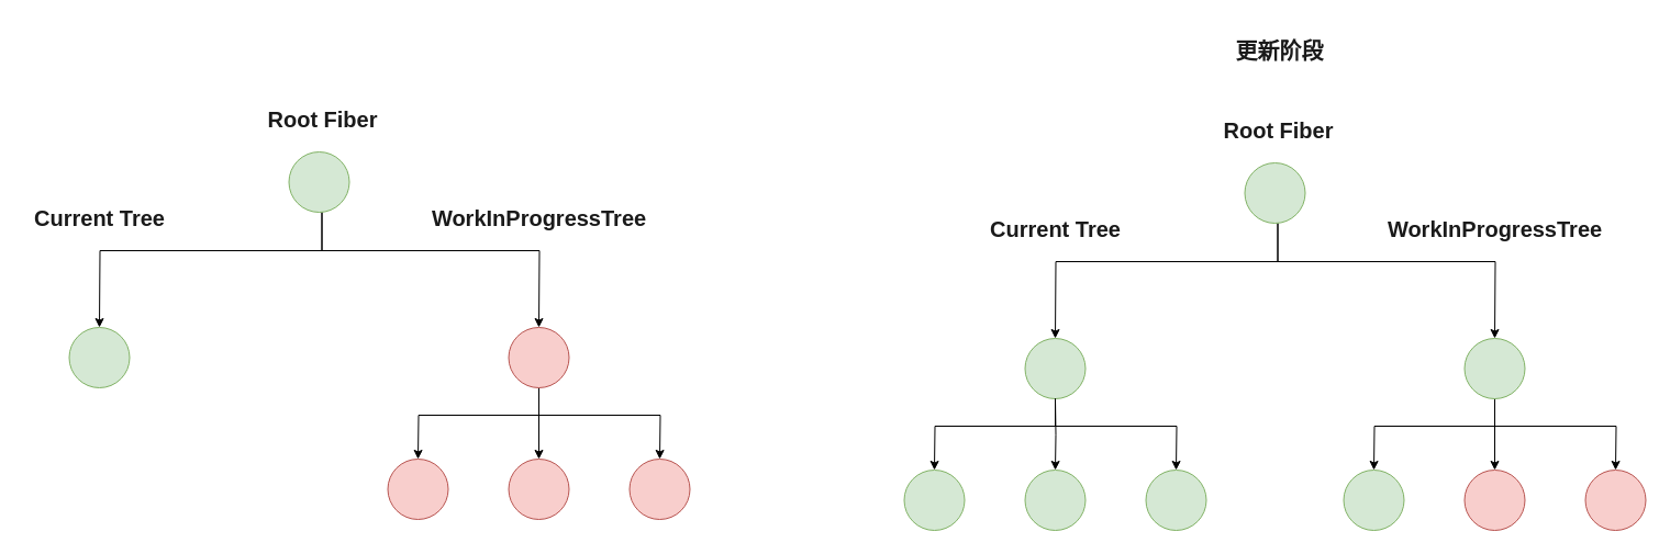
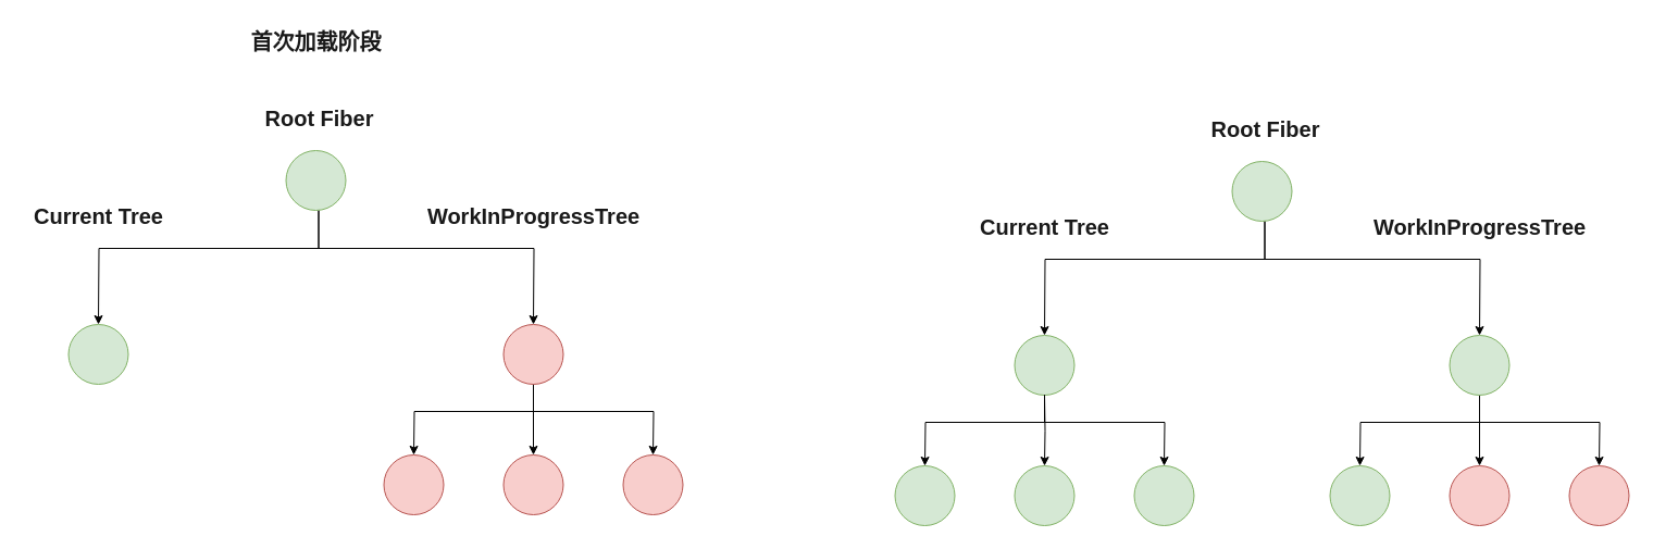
  <mxCell id="0" />
  <mxCell id="1" parent="0" />
  <mxCell id="2" style="edgeStyle=orthogonalEdgeStyle;rounded=0;orthogonalLoop=1;jettySize=auto;html=1;fontColor=#5C5C5C;" edge="1" parent="1" source="4" target="5"><mxGeometry relative="1" as="geometry"><Array as="points"><mxPoint x="292.5" y="228" /><mxPoint x="90.5" y="228" /></Array></mxGeometry></mxCell>
  <mxCell id="3" style="edgeStyle=orthogonalEdgeStyle;rounded=0;orthogonalLoop=1;jettySize=auto;html=1;fontColor=#5C5C5C;" edge="1" parent="1" source="4" target="9"><mxGeometry relative="1" as="geometry"><Array as="points"><mxPoint x="292.5" y="228" /><mxPoint x="490.5" y="228" /></Array></mxGeometry></mxCell>
  <mxCell id="4" value="" style="ellipse;whiteSpace=wrap;html=1;aspect=fixed;fillColor=#d5e8d4;strokeColor=#82b366;" vertex="1" parent="1"><mxGeometry x="262.5" y="138" width="55" height="55" as="geometry" /></mxCell>
  <mxCell id="5" value="" style="ellipse;whiteSpace=wrap;html=1;aspect=fixed;fillColor=#d5e8d4;strokeColor=#82b366;" vertex="1" parent="1"><mxGeometry x="62.5" y="298" width="55" height="55" as="geometry" /></mxCell>
  <mxCell id="6" style="edgeStyle=orthogonalEdgeStyle;rounded=0;orthogonalLoop=1;jettySize=auto;html=1;fontSize=20;fontColor=#5C5C5C;" edge="1" parent="1" source="9" target="11"><mxGeometry relative="1" as="geometry"><Array as="points"><mxPoint x="490.5" y="378" /><mxPoint x="380.5" y="378" /></Array></mxGeometry></mxCell>
  <mxCell id="7" style="edgeStyle=orthogonalEdgeStyle;rounded=0;orthogonalLoop=1;jettySize=auto;html=1;fontSize=20;fontColor=#5C5C5C;" edge="1" parent="1" source="9" target="10"><mxGeometry relative="1" as="geometry" /></mxCell>
  <mxCell id="8" style="edgeStyle=orthogonalEdgeStyle;rounded=0;orthogonalLoop=1;jettySize=auto;html=1;fontSize=20;fontColor=#5C5C5C;" edge="1" parent="1" source="9" target="12"><mxGeometry relative="1" as="geometry"><Array as="points"><mxPoint x="490.5" y="378" /><mxPoint x="600.5" y="378" /></Array></mxGeometry></mxCell>
  <mxCell id="9" value="" style="ellipse;whiteSpace=wrap;html=1;aspect=fixed;fillColor=#f8cecc;strokeColor=#b85450;" vertex="1" parent="1"><mxGeometry x="462.5" y="298" width="55" height="55" as="geometry" /></mxCell>
  <mxCell id="10" value="" style="ellipse;whiteSpace=wrap;html=1;aspect=fixed;fillColor=#f8cecc;strokeColor=#b85450;" vertex="1" parent="1"><mxGeometry x="462.5" y="418" width="55" height="55" as="geometry" /></mxCell>
  <mxCell id="11" value="" style="ellipse;whiteSpace=wrap;html=1;aspect=fixed;fillColor=#f8cecc;strokeColor=#b85450;" vertex="1" parent="1"><mxGeometry x="352.5" y="418" width="55" height="55" as="geometry" /></mxCell>
  <mxCell id="12" value="" style="ellipse;whiteSpace=wrap;html=1;aspect=fixed;fillColor=#f8cecc;strokeColor=#b85450;" vertex="1" parent="1"><mxGeometry x="572.5" y="418" width="55" height="55" as="geometry" /></mxCell>
  <mxCell id="13" value="Root Fiber" style="text;html=1;resizable=0;autosize=1;align=center;verticalAlign=middle;points=[];fillColor=none;strokeColor=none;rounded=0;fontColor=#1A1A1A;fontSize=20;fontStyle=1" vertex="1" parent="1"><mxGeometry x="232.5" y="88" width="120" height="40" as="geometry" /></mxCell>
  <mxCell id="14" value="Current Tree" style="text;html=1;resizable=0;autosize=1;align=center;verticalAlign=middle;points=[];fillColor=none;strokeColor=none;rounded=0;fontColor=#1A1A1A;fontSize=20;fontStyle=1" vertex="1" parent="1"><mxGeometry x="20" y="178" width="140" height="40" as="geometry" /></mxCell>
  <mxCell id="15" value="WorkInProgressTree" style="text;html=1;resizable=0;autosize=1;align=center;verticalAlign=middle;points=[];fillColor=none;strokeColor=none;rounded=0;fontColor=#1A1A1A;fontSize=20;fontStyle=1" vertex="1" parent="1"><mxGeometry x="380" y="178" width="220" height="40" as="geometry" /></mxCell>
  <mxCell id="16" style="edgeStyle=orthogonalEdgeStyle;rounded=0;orthogonalLoop=1;jettySize=auto;html=1;fontColor=#5C5C5C;" edge="1" parent="1" source="18" target="19"><mxGeometry relative="1" as="geometry"><Array as="points"><mxPoint x="1162.5" y="238" /><mxPoint x="960.5" y="238" /></Array></mxGeometry></mxCell>
  <mxCell id="17" style="edgeStyle=orthogonalEdgeStyle;rounded=0;orthogonalLoop=1;jettySize=auto;html=1;fontColor=#5C5C5C;" edge="1" parent="1" source="18" target="23"><mxGeometry relative="1" as="geometry"><Array as="points"><mxPoint x="1162.5" y="238" /><mxPoint x="1360.5" y="238" /></Array></mxGeometry></mxCell>
  <mxCell id="18" value="" style="ellipse;whiteSpace=wrap;html=1;aspect=fixed;fillColor=#d5e8d4;strokeColor=#82b366;" vertex="1" parent="1"><mxGeometry x="1132.5" y="148" width="55" height="55" as="geometry" /></mxCell>
  <mxCell id="19" value="" style="ellipse;whiteSpace=wrap;html=1;aspect=fixed;fillColor=#d5e8d4;strokeColor=#82b366;" vertex="1" parent="1"><mxGeometry x="932.5" y="308" width="55" height="55" as="geometry" /></mxCell>
  <mxCell id="20" style="edgeStyle=orthogonalEdgeStyle;rounded=0;orthogonalLoop=1;jettySize=auto;html=1;fontSize=20;fontColor=#5C5C5C;" edge="1" parent="1" source="23" target="25"><mxGeometry relative="1" as="geometry"><Array as="points"><mxPoint x="1360.5" y="388" /><mxPoint x="1250.5" y="388" /></Array></mxGeometry></mxCell>
  <mxCell id="21" style="edgeStyle=orthogonalEdgeStyle;rounded=0;orthogonalLoop=1;jettySize=auto;html=1;fontSize=20;fontColor=#5C5C5C;" edge="1" parent="1" source="23" target="24"><mxGeometry relative="1" as="geometry" /></mxCell>
  <mxCell id="22" style="edgeStyle=orthogonalEdgeStyle;rounded=0;orthogonalLoop=1;jettySize=auto;html=1;fontSize=20;fontColor=#5C5C5C;" edge="1" parent="1" source="23" target="26"><mxGeometry relative="1" as="geometry"><Array as="points"><mxPoint x="1360.5" y="388" /><mxPoint x="1470.5" y="388" /></Array></mxGeometry></mxCell>
  <mxCell id="23" value="" style="ellipse;whiteSpace=wrap;html=1;aspect=fixed;fillColor=#d5e8d4;strokeColor=#82b366;" vertex="1" parent="1"><mxGeometry x="1332.5" y="308" width="55" height="55" as="geometry" /></mxCell>
  <mxCell id="24" value="" style="ellipse;whiteSpace=wrap;html=1;aspect=fixed;fillColor=#f8cecc;strokeColor=#b85450;" vertex="1" parent="1"><mxGeometry x="1332.5" y="428" width="55" height="55" as="geometry" /></mxCell>
  <mxCell id="25" value="" style="ellipse;whiteSpace=wrap;html=1;aspect=fixed;fillColor=#d5e8d4;strokeColor=#82b366;" vertex="1" parent="1"><mxGeometry x="1222.5" y="428" width="55" height="55" as="geometry" /></mxCell>
  <mxCell id="26" value="" style="ellipse;whiteSpace=wrap;html=1;aspect=fixed;fillColor=#f8cecc;strokeColor=#b85450;" vertex="1" parent="1"><mxGeometry x="1442.5" y="428" width="55" height="55" as="geometry" /></mxCell>
  <mxCell id="27" value="Root Fiber" style="text;html=1;resizable=0;autosize=1;align=center;verticalAlign=middle;points=[];fillColor=none;strokeColor=none;rounded=0;fontColor=#1A1A1A;fontSize=20;fontStyle=1" vertex="1" parent="1"><mxGeometry x="1102.5" y="98" width="120" height="40" as="geometry" /></mxCell>
  <mxCell id="28" value="Current Tree" style="text;html=1;resizable=0;autosize=1;align=center;verticalAlign=middle;points=[];fillColor=none;strokeColor=none;rounded=0;fontColor=#1A1A1A;fontSize=20;fontStyle=1" vertex="1" parent="1"><mxGeometry x="890" y="188" width="140" height="40" as="geometry" /></mxCell>
  <mxCell id="29" value="WorkInProgressTree" style="text;html=1;resizable=0;autosize=1;align=center;verticalAlign=middle;points=[];fillColor=none;strokeColor=none;rounded=0;fontColor=#1A1A1A;fontSize=20;fontStyle=1" vertex="1" parent="1"><mxGeometry x="1250" y="188" width="220" height="40" as="geometry" /></mxCell>
  <mxCell id="30" style="edgeStyle=orthogonalEdgeStyle;rounded=0;orthogonalLoop=1;jettySize=auto;html=1;fontSize=20;fontColor=#5C5C5C;" edge="1" parent="1" target="34"><mxGeometry relative="1" as="geometry"><Array as="points"><mxPoint x="960.5" y="388" /><mxPoint x="850.5" y="388" /></Array><mxPoint x="960" y="363" as="sourcePoint" /></mxGeometry></mxCell>
  <mxCell id="31" style="edgeStyle=orthogonalEdgeStyle;rounded=0;orthogonalLoop=1;jettySize=auto;html=1;fontSize=20;fontColor=#5C5C5C;" edge="1" parent="1" target="33"><mxGeometry relative="1" as="geometry"><mxPoint x="960" y="363" as="sourcePoint" /></mxGeometry></mxCell>
  <mxCell id="32" style="edgeStyle=orthogonalEdgeStyle;rounded=0;orthogonalLoop=1;jettySize=auto;html=1;fontSize=20;fontColor=#5C5C5C;" edge="1" parent="1" target="35"><mxGeometry relative="1" as="geometry"><Array as="points"><mxPoint x="960.5" y="388" /><mxPoint x="1070.5" y="388" /></Array><mxPoint x="960" y="363" as="sourcePoint" /></mxGeometry></mxCell>
  <mxCell id="33" value="" style="ellipse;whiteSpace=wrap;html=1;aspect=fixed;fillColor=#d5e8d4;strokeColor=#82b366;" vertex="1" parent="1"><mxGeometry x="932.5" y="428" width="55" height="55" as="geometry" /></mxCell>
  <mxCell id="34" value="" style="ellipse;whiteSpace=wrap;html=1;aspect=fixed;fillColor=#d5e8d4;strokeColor=#82b366;" vertex="1" parent="1"><mxGeometry x="822.5" y="428" width="55" height="55" as="geometry" /></mxCell>
  <mxCell id="35" value="" style="ellipse;whiteSpace=wrap;html=1;aspect=fixed;fillColor=#d5e8d4;strokeColor=#82b366;" vertex="1" parent="1"><mxGeometry x="1042.5" y="428" width="55" height="55" as="geometry" /></mxCell>
- <mxCell id="37" value="更新阶段" style="text;html=1;resizable=0;autosize=1;align=center;verticalAlign=middle;points=[];fillColor=none;strokeColor=none;rounded=0;fontColor=#1A1A1A;fontSize=20;fontStyle=1" vertex="1" parent="1"><mxGeometry x="1115" y="28" width="98" height="36" as="geometry" /></mxCell>
+ <mxCell id="36" value="首次加载阶段" style="text;html=1;resizable=0;autosize=1;align=center;verticalAlign=middle;points=[];fillColor=none;strokeColor=none;rounded=0;fontColor=#1A1A1A;fontSize=20;fontStyle=1" vertex="1" parent="1"><mxGeometry x="221" y="20" width="138" height="36" as="geometry" /></mxCell>
